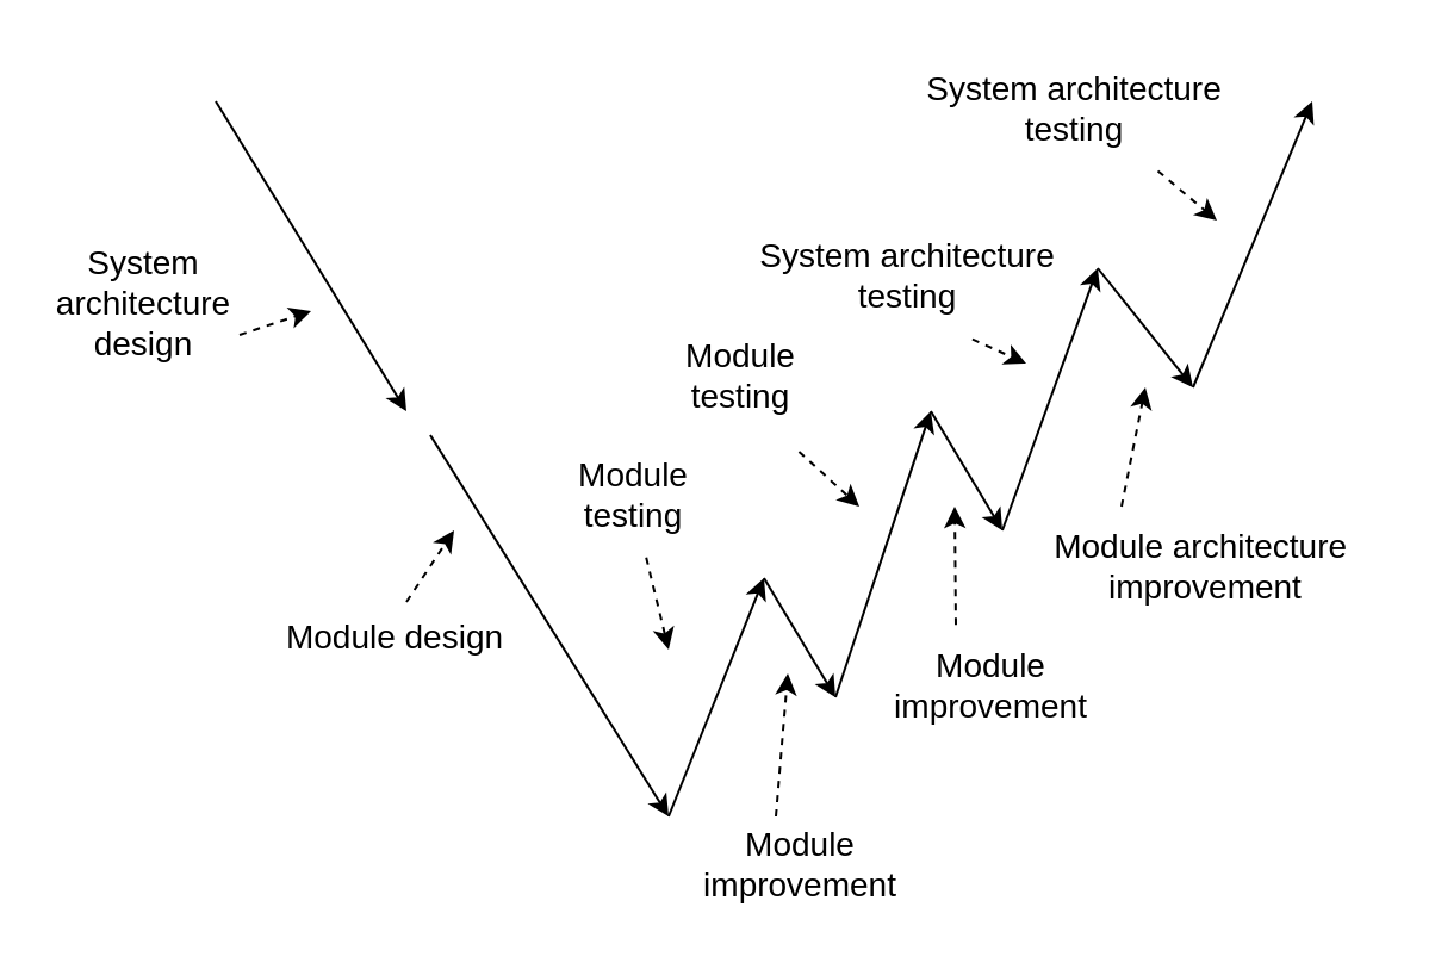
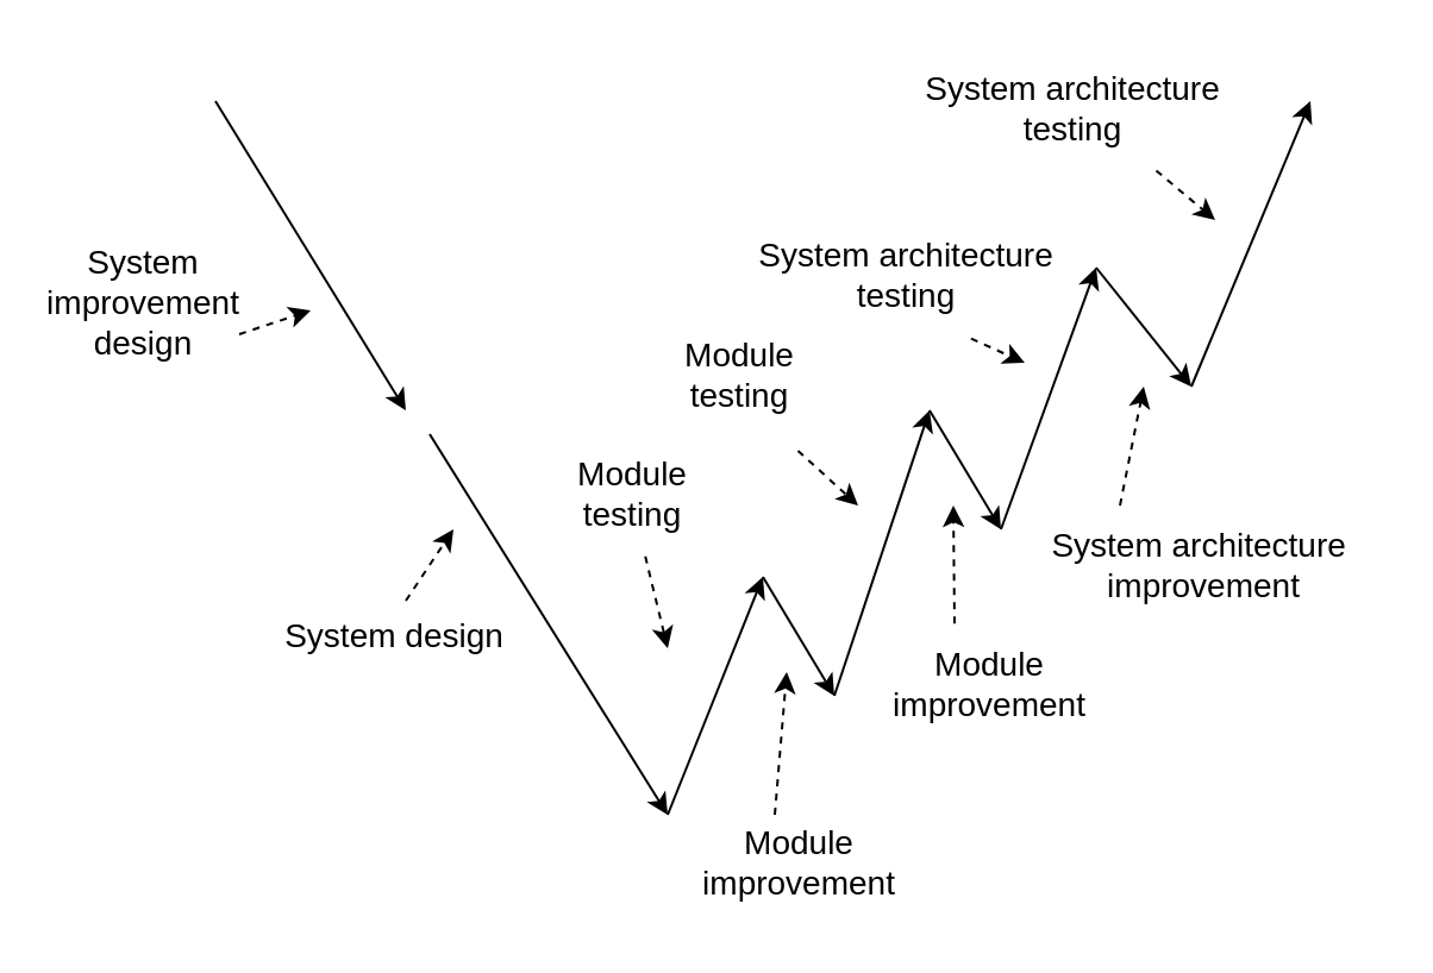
  <mxCell id="0" />
  <mxCell id="1" parent="0" />
  <mxCell id="2" value="" style="endArrow=classic;html=1;rounded=0;" edge="1" parent="1"><mxGeometry width="50" height="50" relative="1" as="geometry"><mxPoint x="350" y="292" as="sourcePoint" /><mxPoint x="390" y="172" as="targetPoint" /></mxGeometry></mxCell>
  <mxCell id="3" value="" style="endArrow=classic;html=1;rounded=0;" edge="1" parent="1"><mxGeometry width="50" height="50" relative="1" as="geometry"><mxPoint x="320" y="242" as="sourcePoint" /><mxPoint x="350" y="292" as="targetPoint" /></mxGeometry></mxCell>
  <mxCell id="4" value="" style="endArrow=classic;html=1;rounded=0;" edge="1" parent="1"><mxGeometry width="50" height="50" relative="1" as="geometry"><mxPoint x="280" y="342" as="sourcePoint" /><mxPoint x="320" y="242" as="targetPoint" /><Array as="points" /></mxGeometry></mxCell>
  <mxCell id="5" value="" style="endArrow=classic;html=1;rounded=0;" edge="1" parent="1"><mxGeometry width="50" height="50" relative="1" as="geometry"><mxPoint x="460" y="112" as="sourcePoint" /><mxPoint x="500" y="162" as="targetPoint" /></mxGeometry></mxCell>
  <mxCell id="6" value="" style="endArrow=classic;html=1;rounded=0;" edge="1" parent="1"><mxGeometry width="50" height="50" relative="1" as="geometry"><mxPoint x="500" y="162" as="sourcePoint" /><mxPoint x="550" y="42" as="targetPoint" /></mxGeometry></mxCell>
  <mxCell id="7" value="" style="endArrow=classic;html=1;rounded=0;" edge="1" parent="1"><mxGeometry width="50" height="50" relative="1" as="geometry"><mxPoint x="420" y="222" as="sourcePoint" /><mxPoint x="460" y="112" as="targetPoint" /></mxGeometry></mxCell>
  <mxCell id="8" value="" style="endArrow=classic;html=1;rounded=0;" edge="1" parent="1"><mxGeometry width="50" height="50" relative="1" as="geometry"><mxPoint x="390" y="172" as="sourcePoint" /><mxPoint x="420" y="222" as="targetPoint" /></mxGeometry></mxCell>
- <mxCell id="9" value="&lt;font style=&quot;font-size: 14px;&quot;&gt;System architecture design&lt;/font&gt;" style="text;html=1;align=center;verticalAlign=middle;whiteSpace=wrap;rounded=0;strokeColor=none;" vertex="1" parent="1"><mxGeometry x="20" y="102" width="80" height="50" as="geometry" /></mxCell>
+ <mxCell id="9" value="&lt;font style=&quot;font-size: 14px;&quot;&gt;System improvement design&lt;/font&gt;" style="text;html=1;align=center;verticalAlign=middle;whiteSpace=wrap;rounded=0;strokeColor=none;" vertex="1" parent="1"><mxGeometry x="20" y="102" width="80" height="50" as="geometry" /></mxCell>
  <mxCell id="10" value="" style="endArrow=classic;html=1;rounded=0;" edge="1" parent="1"><mxGeometry width="50" height="50" relative="1" as="geometry"><mxPoint x="180" y="182" as="sourcePoint" /><mxPoint x="280" y="342" as="targetPoint" /></mxGeometry></mxCell>
  <mxCell id="11" value="" style="endArrow=classic;html=1;rounded=0;" edge="1" parent="1"><mxGeometry width="50" height="50" relative="1" as="geometry"><mxPoint x="90" y="42" as="sourcePoint" /><mxPoint x="170" y="172" as="targetPoint" /></mxGeometry></mxCell>
- <mxCell id="12" value="&lt;font style=&quot;font-size: 14px;&quot;&gt;Module design&lt;/font&gt;" style="text;html=1;align=center;verticalAlign=middle;resizable=0;points=[];autosize=1;strokeColor=none;fillColor=none;" vertex="1" parent="1"><mxGeometry x="110" y="252" width="110" height="30" as="geometry" /></mxCell>
+ <mxCell id="12" value="&lt;font style=&quot;font-size: 14px;&quot;&gt;System design&lt;/font&gt;" style="text;html=1;align=center;verticalAlign=middle;resizable=0;points=[];autosize=1;strokeColor=none;fillColor=none;" vertex="1" parent="1"><mxGeometry x="110" y="252" width="110" height="30" as="geometry" /></mxCell>
  <mxCell id="13" value="&lt;font style=&quot;font-size: 14px;&quot;&gt;Module &lt;br&gt;testing&lt;/font&gt;" style="text;html=1;align=center;verticalAlign=middle;resizable=0;points=[];autosize=1;strokeColor=none;fillColor=none;" vertex="1" parent="1"><mxGeometry x="230" y="182" width="70" height="50" as="geometry" /></mxCell>
  <mxCell id="14" value="&lt;font style=&quot;font-size: 14px;&quot;&gt;Module &lt;br&gt;improvement&lt;/font&gt;" style="text;html=1;align=center;verticalAlign=middle;resizable=0;points=[];autosize=1;strokeColor=none;fillColor=none;" vertex="1" parent="1"><mxGeometry x="285" y="337" width="100" height="50" as="geometry" /></mxCell>
  <mxCell id="15" value="&lt;font style=&quot;font-size: 14px;&quot;&gt;Module &lt;br&gt;testing&lt;/font&gt;" style="text;html=1;align=center;verticalAlign=middle;resizable=0;points=[];autosize=1;strokeColor=none;fillColor=none;" vertex="1" parent="1"><mxGeometry x="275" y="132" width="70" height="50" as="geometry" /></mxCell>
  <mxCell id="16" value="&lt;font style=&quot;font-size: 14px;&quot;&gt;Module &lt;br&gt;improvement&lt;/font&gt;" style="text;html=1;align=center;verticalAlign=middle;resizable=0;points=[];autosize=1;strokeColor=none;fillColor=none;" vertex="1" parent="1"><mxGeometry x="365" y="262" width="100" height="50" as="geometry" /></mxCell>
  <mxCell id="17" value="&lt;font style=&quot;font-size: 14px;&quot;&gt;System architecture &lt;br&gt;testing&lt;/font&gt;" style="text;html=1;align=center;verticalAlign=middle;resizable=0;points=[];autosize=1;strokeColor=none;fillColor=none;" vertex="1" parent="1"><mxGeometry x="305" y="90" width="150" height="50" as="geometry" /></mxCell>
- <mxCell id="18" value="&lt;font style=&quot;font-size: 14px;&quot;&gt;Module architecture&amp;nbsp;&lt;br&gt;improvement&lt;/font&gt;" style="text;html=1;align=center;verticalAlign=middle;resizable=0;points=[];autosize=1;strokeColor=none;fillColor=none;" vertex="1" parent="1"><mxGeometry x="430" y="212" width="150" height="50" as="geometry" /></mxCell>
+ <mxCell id="18" value="&lt;font style=&quot;font-size: 14px;&quot;&gt;System architecture&amp;nbsp;&lt;br&gt;improvement&lt;/font&gt;" style="text;html=1;align=center;verticalAlign=middle;resizable=0;points=[];autosize=1;strokeColor=none;fillColor=none;" vertex="1" parent="1"><mxGeometry x="430" y="212" width="150" height="50" as="geometry" /></mxCell>
  <mxCell id="19" value="&lt;font style=&quot;font-size: 14px;&quot;&gt;System architecture&lt;br&gt;testing&lt;/font&gt;" style="text;html=1;align=center;verticalAlign=middle;resizable=0;points=[];autosize=1;strokeColor=none;fillColor=none;" vertex="1" parent="1"><mxGeometry x="375" y="20" width="150" height="50" as="geometry" /></mxCell>
  <mxCell id="20" value="" style="endArrow=classic;html=1;rounded=0;dashed=1;" edge="1" parent="1"><mxGeometry width="50" height="50" relative="1" as="geometry"><mxPoint x="470" y="212" as="sourcePoint" /><mxPoint x="480" y="162" as="targetPoint" /></mxGeometry></mxCell>
  <mxCell id="21" value="" style="endArrow=classic;html=1;rounded=0;exitX=0.355;exitY=-0.008;exitDx=0;exitDy=0;exitPerimeter=0;dashed=1;" edge="1" parent="1" source="16"><mxGeometry width="50" height="50" relative="1" as="geometry"><mxPoint x="425" y="292" as="sourcePoint" /><mxPoint x="400" y="212" as="targetPoint" /></mxGeometry></mxCell>
  <mxCell id="22" value="" style="endArrow=classic;html=1;rounded=0;dashed=1;" edge="1" parent="1"><mxGeometry width="50" height="50" relative="1" as="geometry"><mxPoint x="325" y="342" as="sourcePoint" /><mxPoint x="330" y="282" as="targetPoint" /></mxGeometry></mxCell>
  <mxCell id="23" value="" style="endArrow=classic;html=1;rounded=0;exitX=0.735;exitY=1.025;exitDx=0;exitDy=0;exitPerimeter=0;dashed=1;" edge="1" parent="1" source="19"><mxGeometry width="50" height="50" relative="1" as="geometry"><mxPoint x="475" y="82" as="sourcePoint" /><mxPoint x="510" y="92" as="targetPoint" /></mxGeometry></mxCell>
  <mxCell id="24" value="" style="endArrow=classic;html=1;rounded=0;exitX=0.683;exitY=1.036;exitDx=0;exitDy=0;exitPerimeter=0;dashed=1;" edge="1" parent="1" source="17"><mxGeometry width="50" height="50" relative="1" as="geometry"><mxPoint x="380" y="142" as="sourcePoint" /><mxPoint x="430" y="152" as="targetPoint" /></mxGeometry></mxCell>
  <mxCell id="25" value="" style="endArrow=classic;html=1;rounded=0;exitX=0.853;exitY=1.139;exitDx=0;exitDy=0;exitPerimeter=0;dashed=1;" edge="1" parent="1" source="15"><mxGeometry width="50" height="50" relative="1" as="geometry"><mxPoint x="310" y="200" as="sourcePoint" /><mxPoint x="360" y="212" as="targetPoint" /></mxGeometry></mxCell>
  <mxCell id="26" value="" style="endArrow=classic;html=1;rounded=0;exitX=0.58;exitY=1.028;exitDx=0;exitDy=0;exitPerimeter=0;dashed=1;" edge="1" parent="1" source="13"><mxGeometry width="50" height="50" relative="1" as="geometry"><mxPoint x="260" y="242" as="sourcePoint" /><mxPoint x="280" y="272" as="targetPoint" /></mxGeometry></mxCell>
  <mxCell id="27" value="" style="endArrow=classic;html=1;rounded=0;dashed=1;" edge="1" parent="1"><mxGeometry width="50" height="50" relative="1" as="geometry"><mxPoint x="170" y="252" as="sourcePoint" /><mxPoint x="190" y="222" as="targetPoint" /></mxGeometry></mxCell>
  <mxCell id="28" value="" style="endArrow=classic;html=1;rounded=0;dashed=1;" edge="1" parent="1"><mxGeometry width="50" height="50" relative="1" as="geometry"><mxPoint x="100" y="140" as="sourcePoint" /><mxPoint x="130" y="130" as="targetPoint" /></mxGeometry></mxCell>
